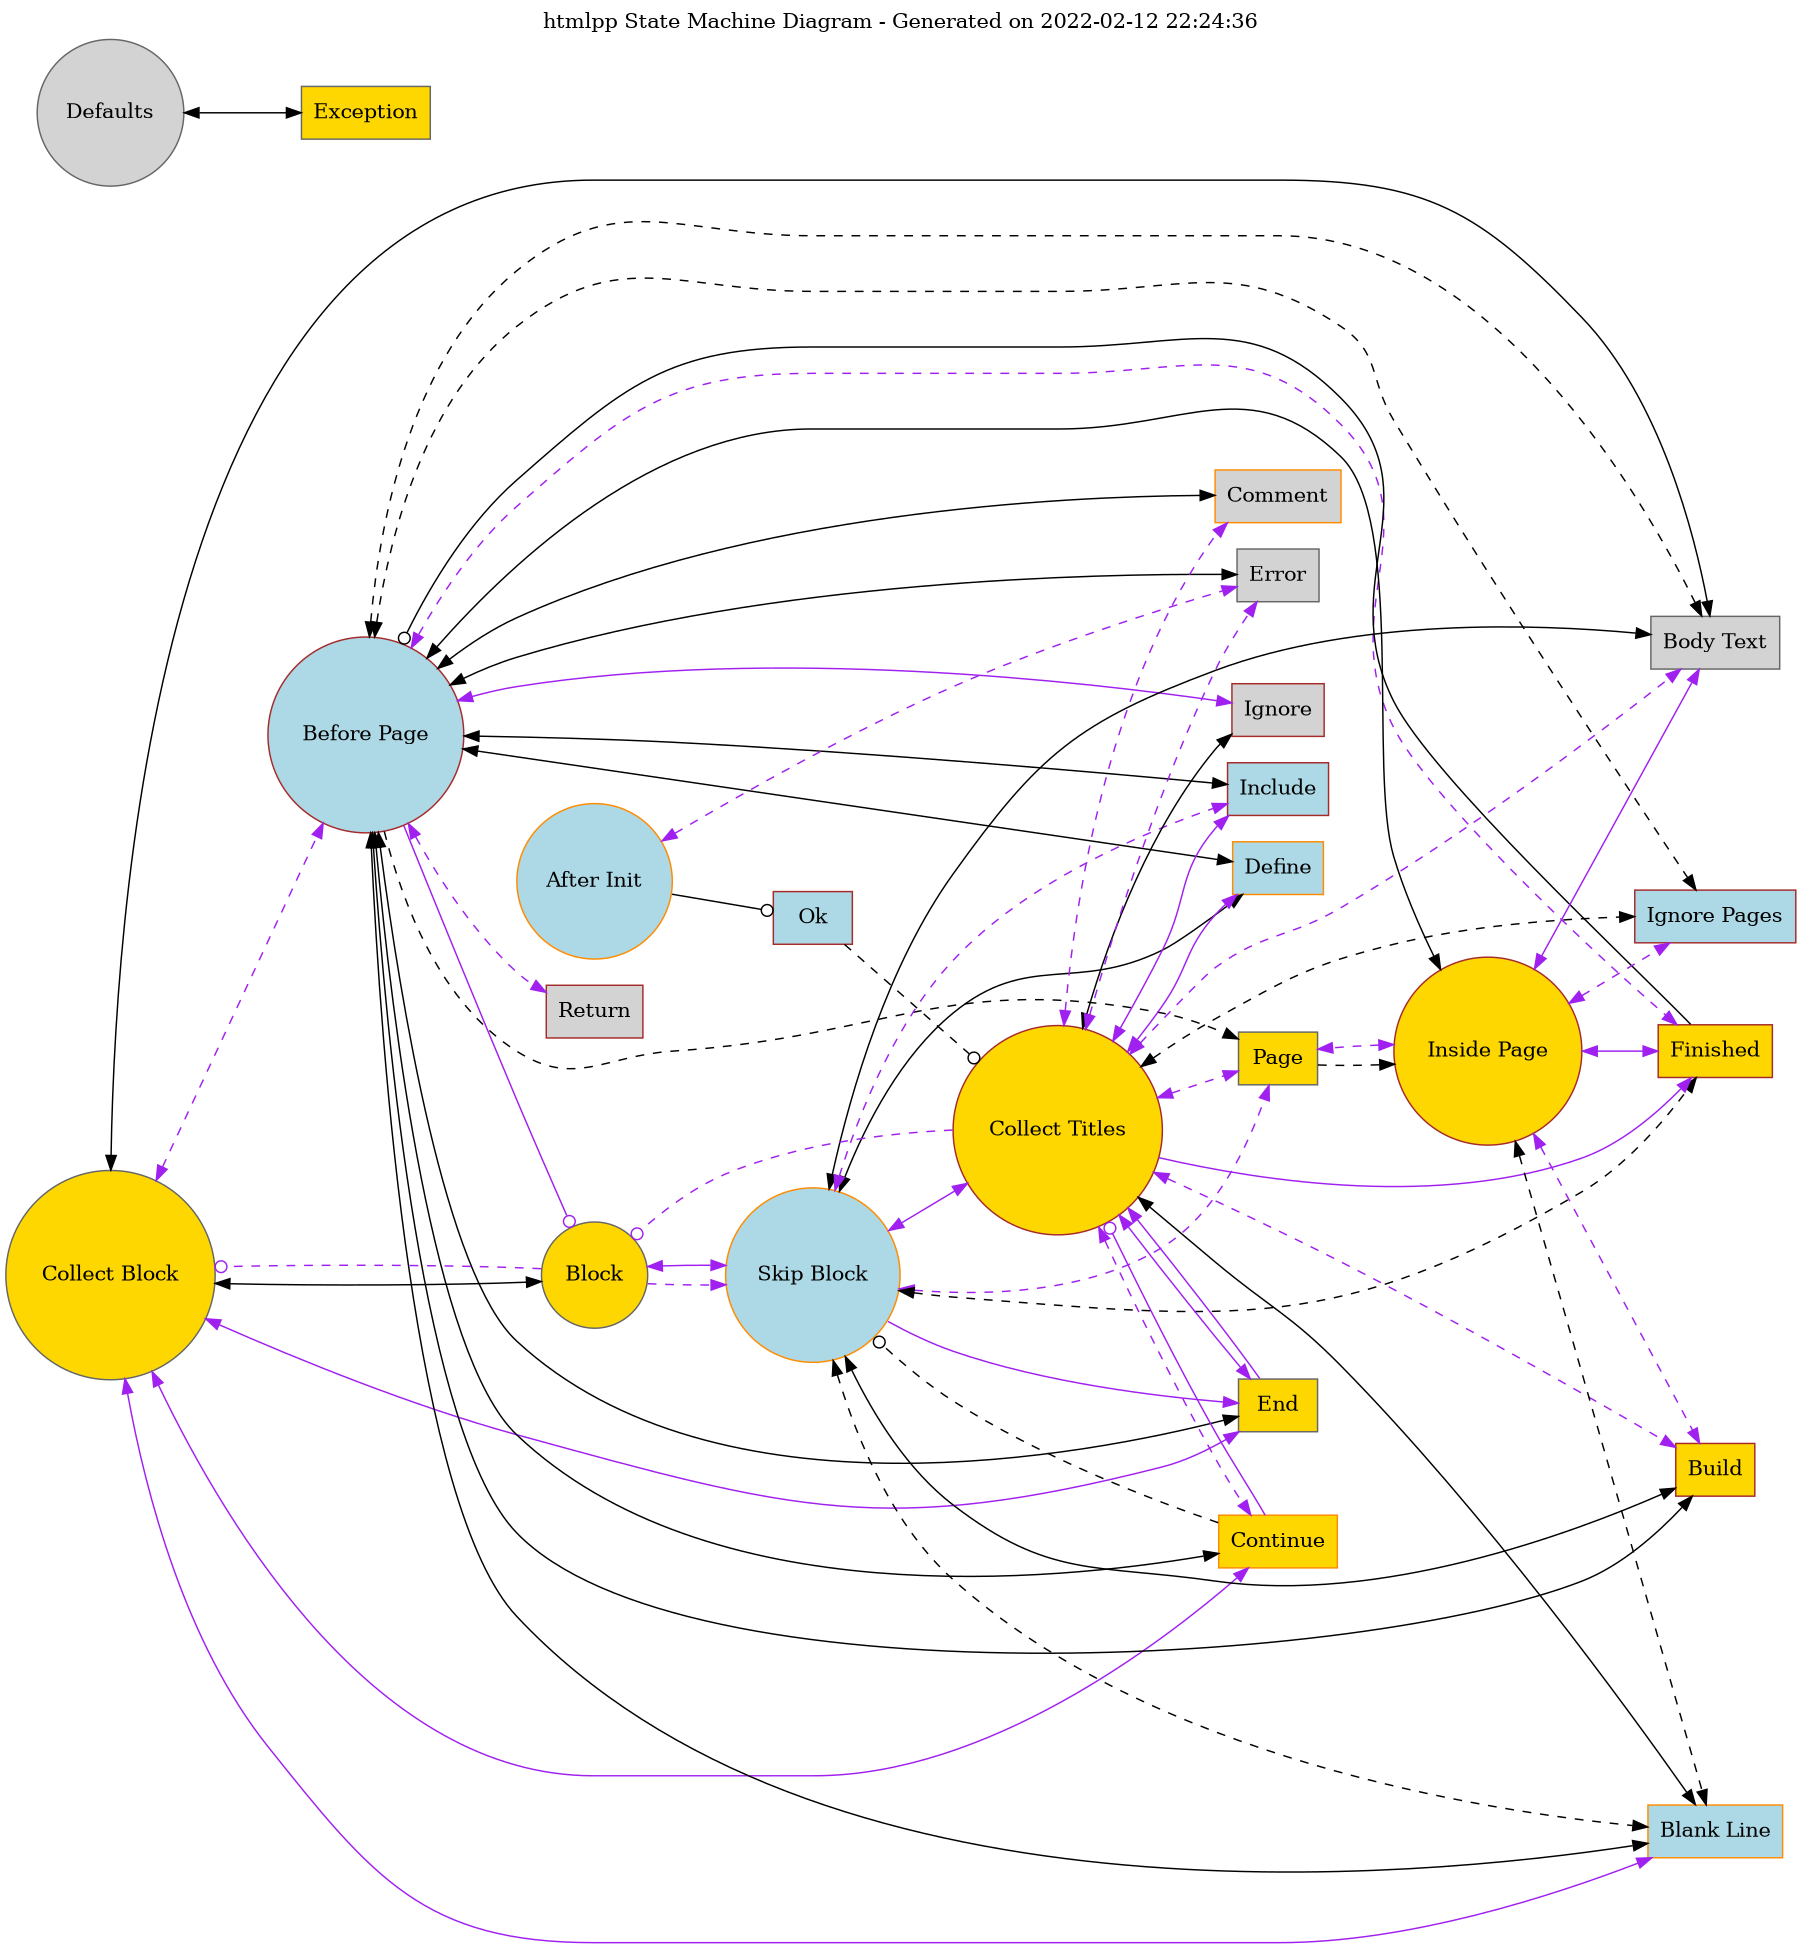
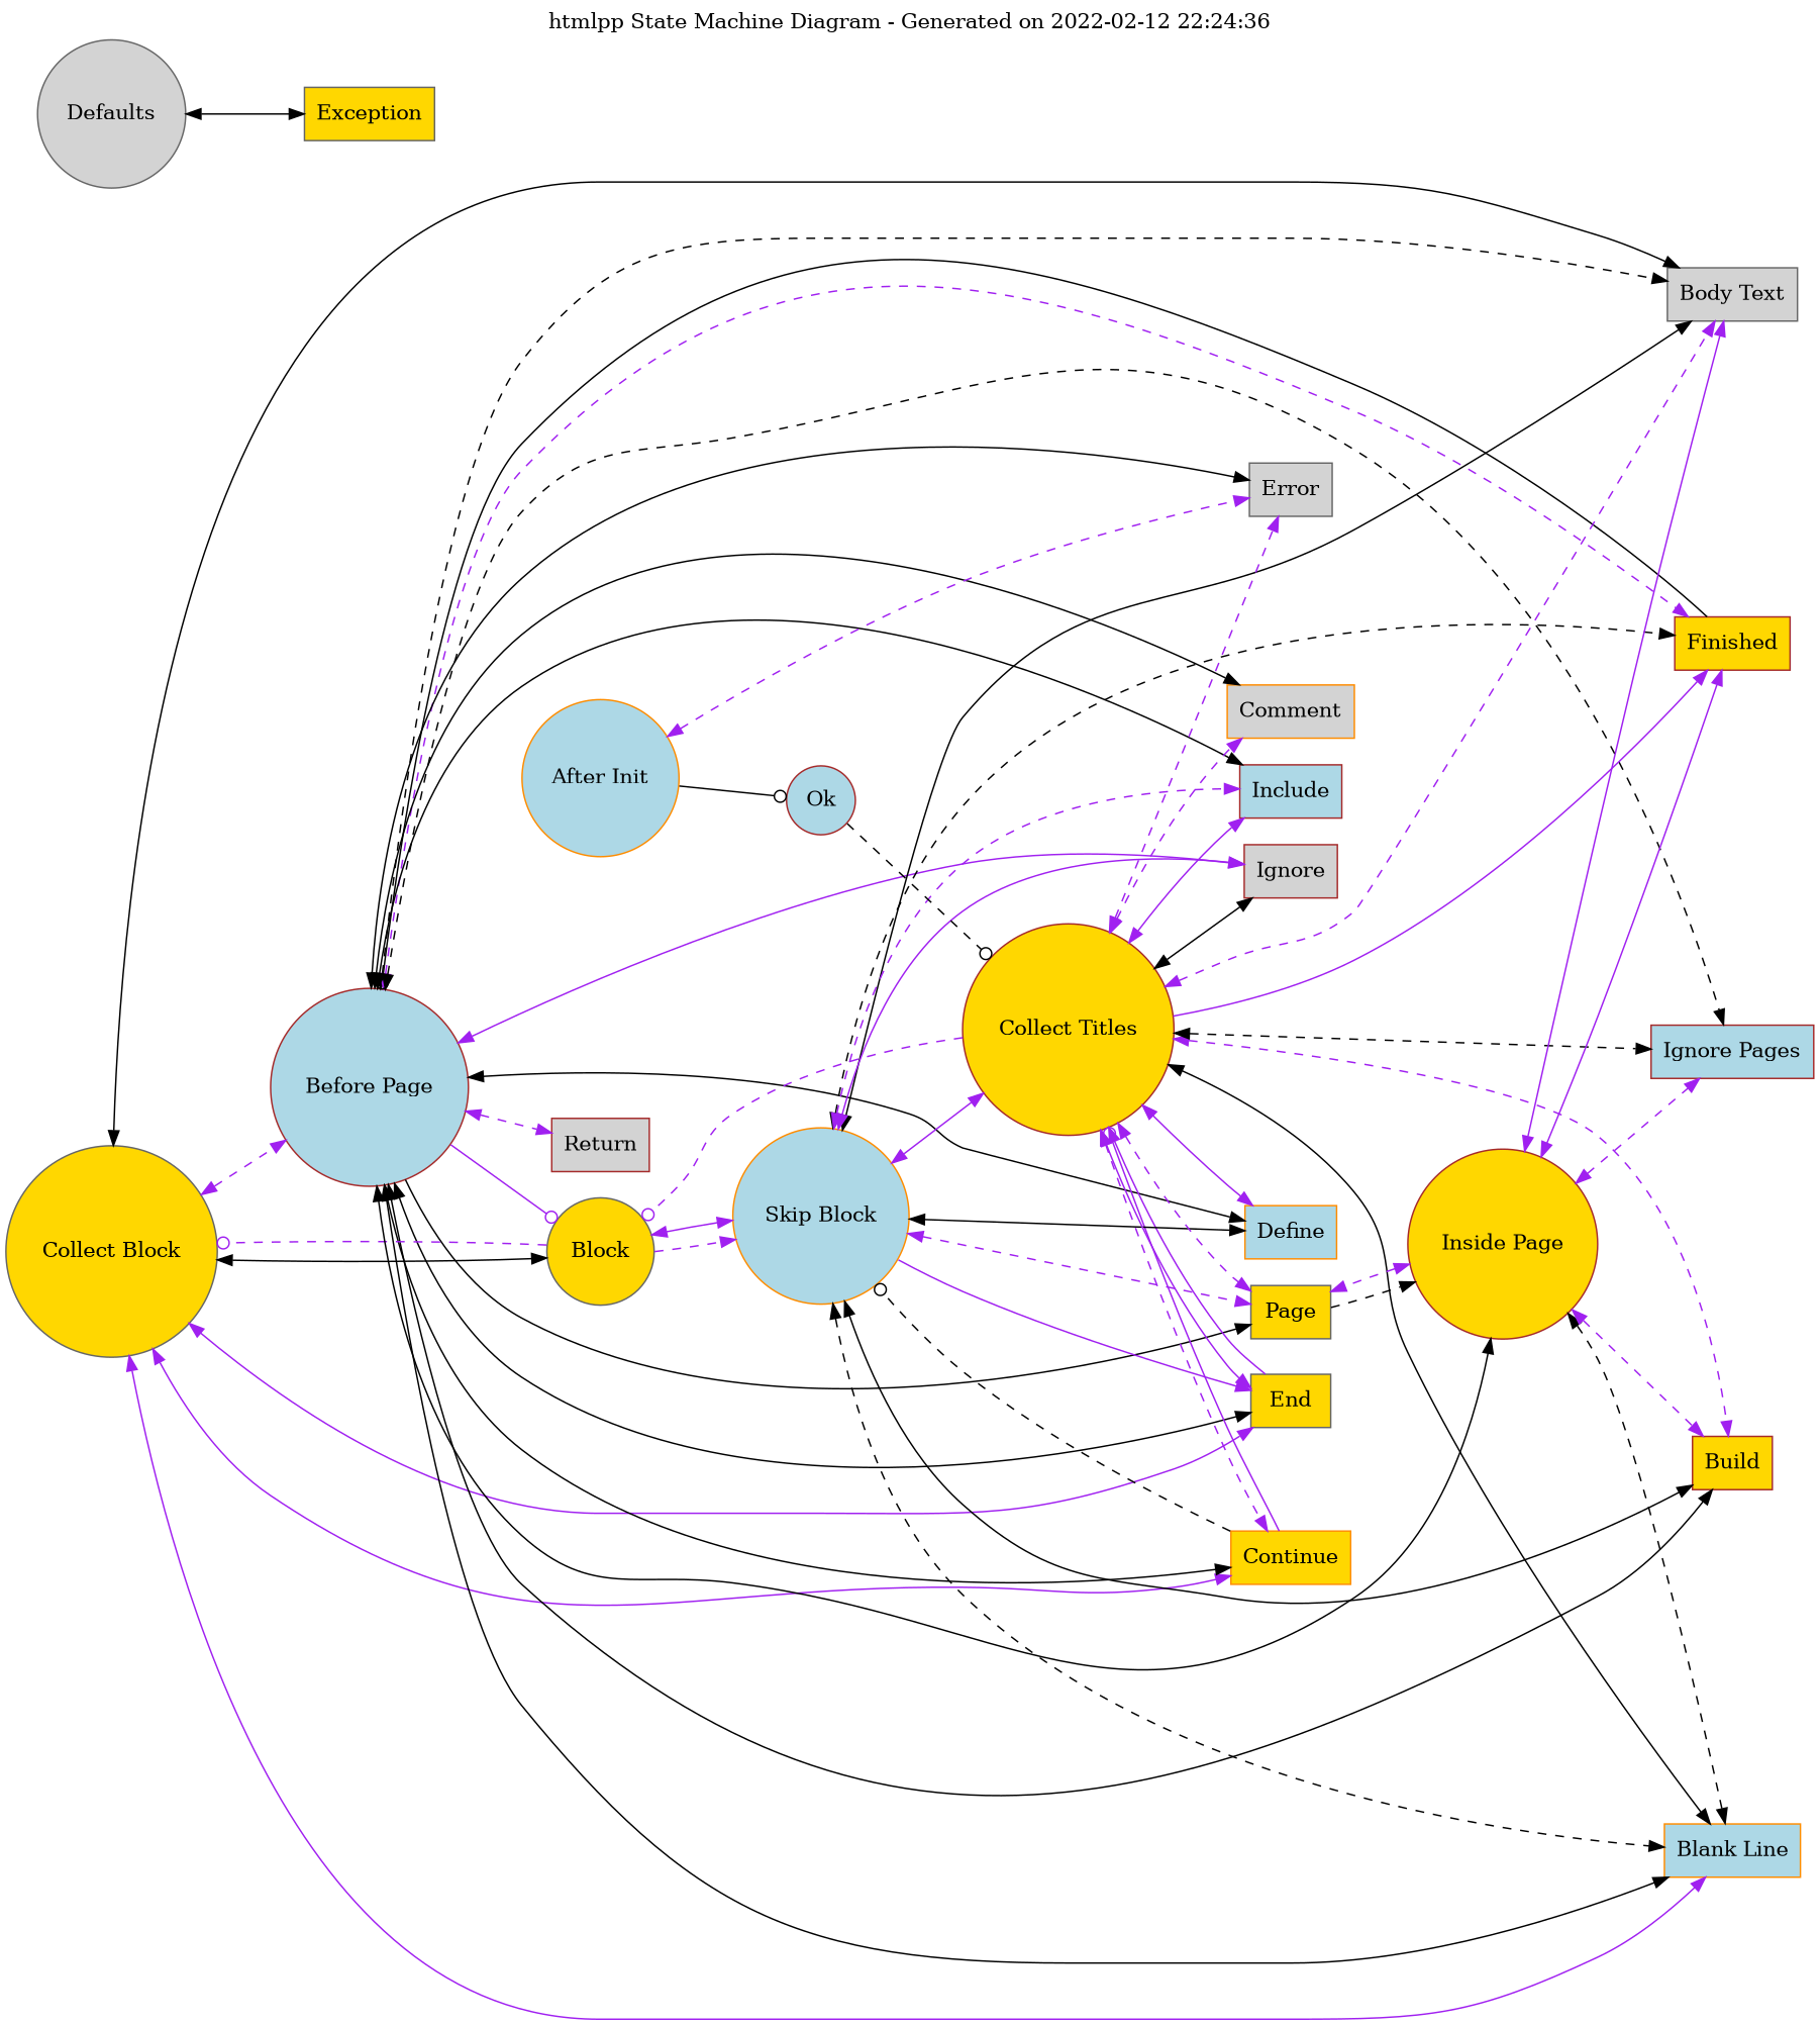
  digraph {
    label="htmlpp State Machine Diagram - Generated on 2022-02-12 22:24:36"
    labelloc=t
    rankdir=LR
    node [color=brown fillcolor=gold shape=box style=filled]
    edge [color=purple dir=both style=solid]
    n1 [color=gray40 label="Collect Block" shape=circle]
    n2 [fillcolor=lightblue label="Before Page" shape=circle]
    n3 [color=gray40 fillcolor=lightgrey label="Body Text"]
    n4 [color=gray40 label=Block shape=circle]
    n5 [color=gray40 label=End]
    n6 [color=darkorange label=Continue]
    n7 [color=darkorange fillcolor=lightblue label="Blank Line"]
    n8 [color=darkorange fillcolor=lightblue label=Define]
    n9 [color=gray40 label=Page]
    n10 [label=Finished]
    n11 [label=Build]
    n12 [fillcolor=lightgrey label=Ignore]
    n13 [fillcolor=lightblue label=Include]
    n14 [fillcolor=lightblue label="Ignore Pages"]
    n15 [color=gray40 fillcolor=lightgrey label=Error]
    n16 [fillcolor=lightgrey label=Return]
    n17 [color=darkorange fillcolor=lightgrey label=Comment]
    n18 [color=darkorange fillcolor=lightblue label="Skip Block" shape=circle]
    n19 [label="Collect Titles" shape=circle]
    n20 [label="Inside Page" shape=circle]
    n21 [color=gray40 fillcolor=lightgrey label=Defaults shape=circle]
    n22 [color=gray40 label=Exception]
    n23 [color=darkorange fillcolor=lightblue label="After Init" shape=circle]
-   n24 [fillcolor=lightblue label=Ok]
+   n24 [fillcolor=lightblue label=Ok shape=circle]
    n1 -> n2 [style=dashed]
    n1 -> n3 [color=black]
    n1 -> n4 [color=black]
    n1 -> n5
    n1 -> n6
    n1 -> n7
    n2 -> n3 [color=black style=dashed]
    n2 -> n4 [arrowhead=odot dir=forward]
    n2 -> n5 [color=black]
    n2 -> n6 [color=black]
    n2 -> n7 [color=black]
    n2 -> n8 [color=black]
-   n2 -> n9 [arrowhead=normal color=black dir=forward style=dashed]
+   n2 -> n9 [arrowhead=normal color=black dir=forward]
    n2 -> n10 [style=dashed]
    n2 -> n11 [color=black]
    n2 -> n12
    n2 -> n13 [color=black]
    n2 -> n14 [color=black style=dashed]
    n2 -> n15 [color=black]
    n2 -> n16 [style=dashed]
    n2 -> n17 [color=black]
    n4 -> n1 [arrowhead=odot dir=forward style=dashed]
    n4 -> n18 [arrowhead=normal dir=forward style=dashed]
    n5 -> n19 [arrowhead=normal dir=forward]
    n6 -> n18 [arrowhead=odot color=black dir=forward style=dashed]
    n6 -> n19 [arrowhead=odot dir=forward]
    n9 -> n20 [arrowhead=normal color=black dir=forward style=dashed]
    n10 -> n2 [arrowhead=odot color=black dir=forward]
    n18 -> n3 [color=black]
    n18 -> n4
    n18 -> n5 [arrowhead=normal dir=forward]
    n18 -> n7 [color=black style=dashed]
    n18 -> n8 [color=black]
    n18 -> n9 [style=dashed]
    n18 -> n10 [color=black style=dashed]
    n18 -> n11 [color=black]
+   n18 -> n12
    n18 -> n13 [style=dashed]
    n18 -> n19
    n19 -> n3 [style=dashed]
    n19 -> n4 [arrowhead=odot dir=forward style=dashed]
    n19 -> n5
    n19 -> n6 [style=dashed]
    n19 -> n7 [color=black]
    n19 -> n8
    n19 -> n9 [style=dashed]
    n19 -> n10 [arrowhead=normal dir=forward]
    n19 -> n11 [style=dashed]
    n19 -> n12 [color=black]
    n19 -> n13
    n19 -> n14 [color=black style=dashed]
    n19 -> n15 [style=dashed]
    n19 -> n17 [style=dashed]
    n20 -> n2 [color=black]
    n20 -> n3
    n20 -> n7 [color=black style=dashed]
    n20 -> n9 [style=dashed]
    n20 -> n10
    n20 -> n11 [style=dashed]
    n20 -> n14 [style=dashed]
    n21 -> n22 [color=black]
    n23 -> n15 [style=dashed]
    n23 -> n24 [arrowhead=odot color=black dir=forward]
    n24 -> n19 [arrowhead=odot color=black dir=forward style=dashed]
  }
